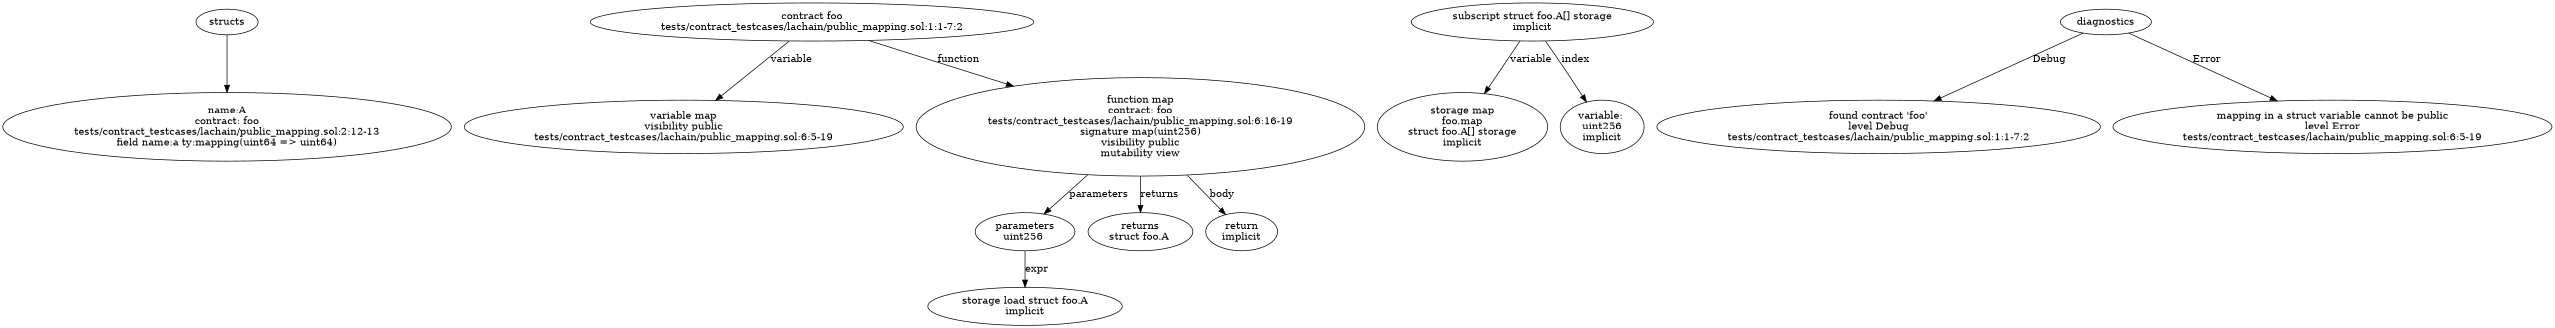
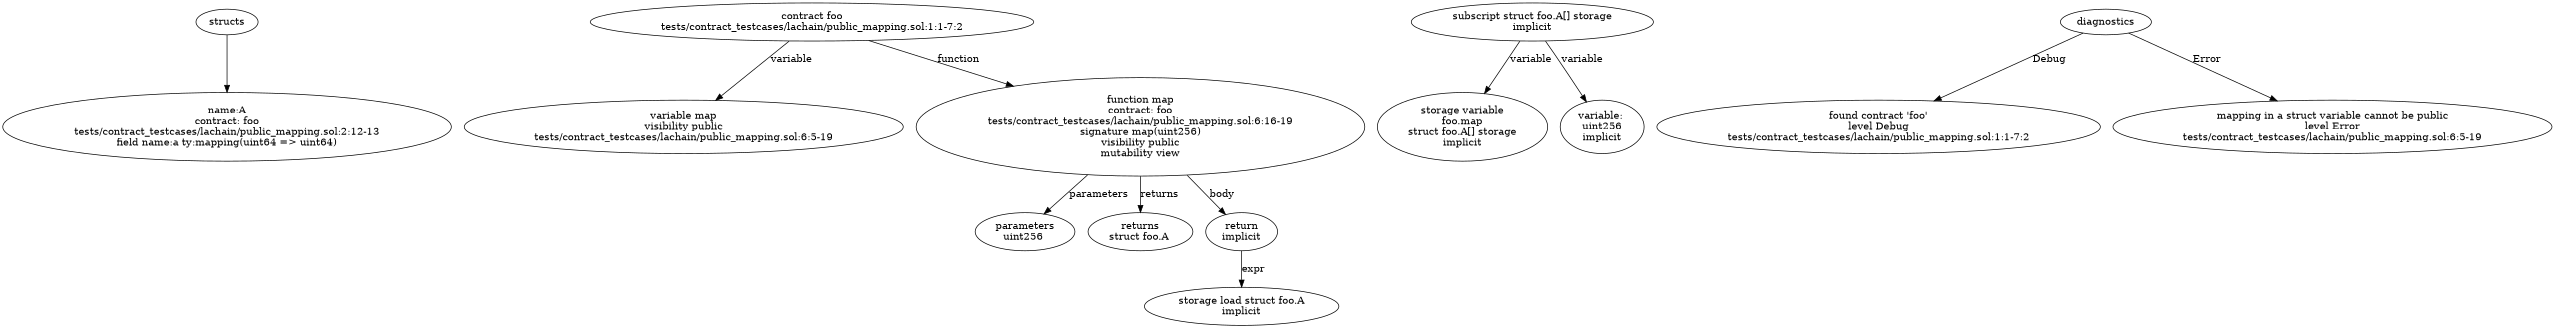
  strict digraph {
    n1 [label="name:A\ncontract: foo\ntests/contract_testcases/lachain/public_mapping.sol:2:12-13\nfield name:a ty:mapping(uint64 => uint64)"]
    n2 [label="contract foo\ntests/contract_testcases/lachain/public_mapping.sol:1:1-7:2"]
    n3 [label="variable map\nvisibility public\ntests/contract_testcases/lachain/public_mapping.sol:6:5-19"]
    n4 [label="function map\ncontract: foo\ntests/contract_testcases/lachain/public_mapping.sol:6:16-19\nsignature map(uint256)\nvisibility public\nmutability view"]
    n5 [label="parameters\nuint256 "]
    n6 [label="returns\nstruct foo.A "]
    n7 [label="return\nimplicit"]
    n8 [label="storage load struct foo.A\nimplicit"]
    n9 [label="subscript struct foo.A[] storage\nimplicit"]
-   n10 [label="storage map\nfoo.map\nstruct foo.A[] storage\nimplicit"]
+   n10 [label="storage variable\nfoo.map\nstruct foo.A[] storage\nimplicit"]
    n11 [label="variable: \nuint256\nimplicit"]
    n12 [label="found contract 'foo'\nlevel Debug\ntests/contract_testcases/lachain/public_mapping.sol:1:1-7:2"]
    n13 [label="mapping in a struct variable cannot be public\nlevel Error\ntests/contract_testcases/lachain/public_mapping.sol:6:5-19"]
    structs
    diagnostics
    n2 -> n3 [label=variable]
    n2 -> n4 [label=function]
    n4 -> n5 [label=parameters]
    n4 -> n6 [label=returns]
    n4 -> n7 [label=body]
-   n5 -> n8 [label=expr]
+   n7 -> n8 [label=expr]
    n9 -> n10 [label=variable]
-   n9 -> n11 [label=index]
+   n9 -> n11 [label=variable]
    structs -> n1
    diagnostics -> n12 [label=Debug]
    diagnostics -> n13 [label=Error]
  }
